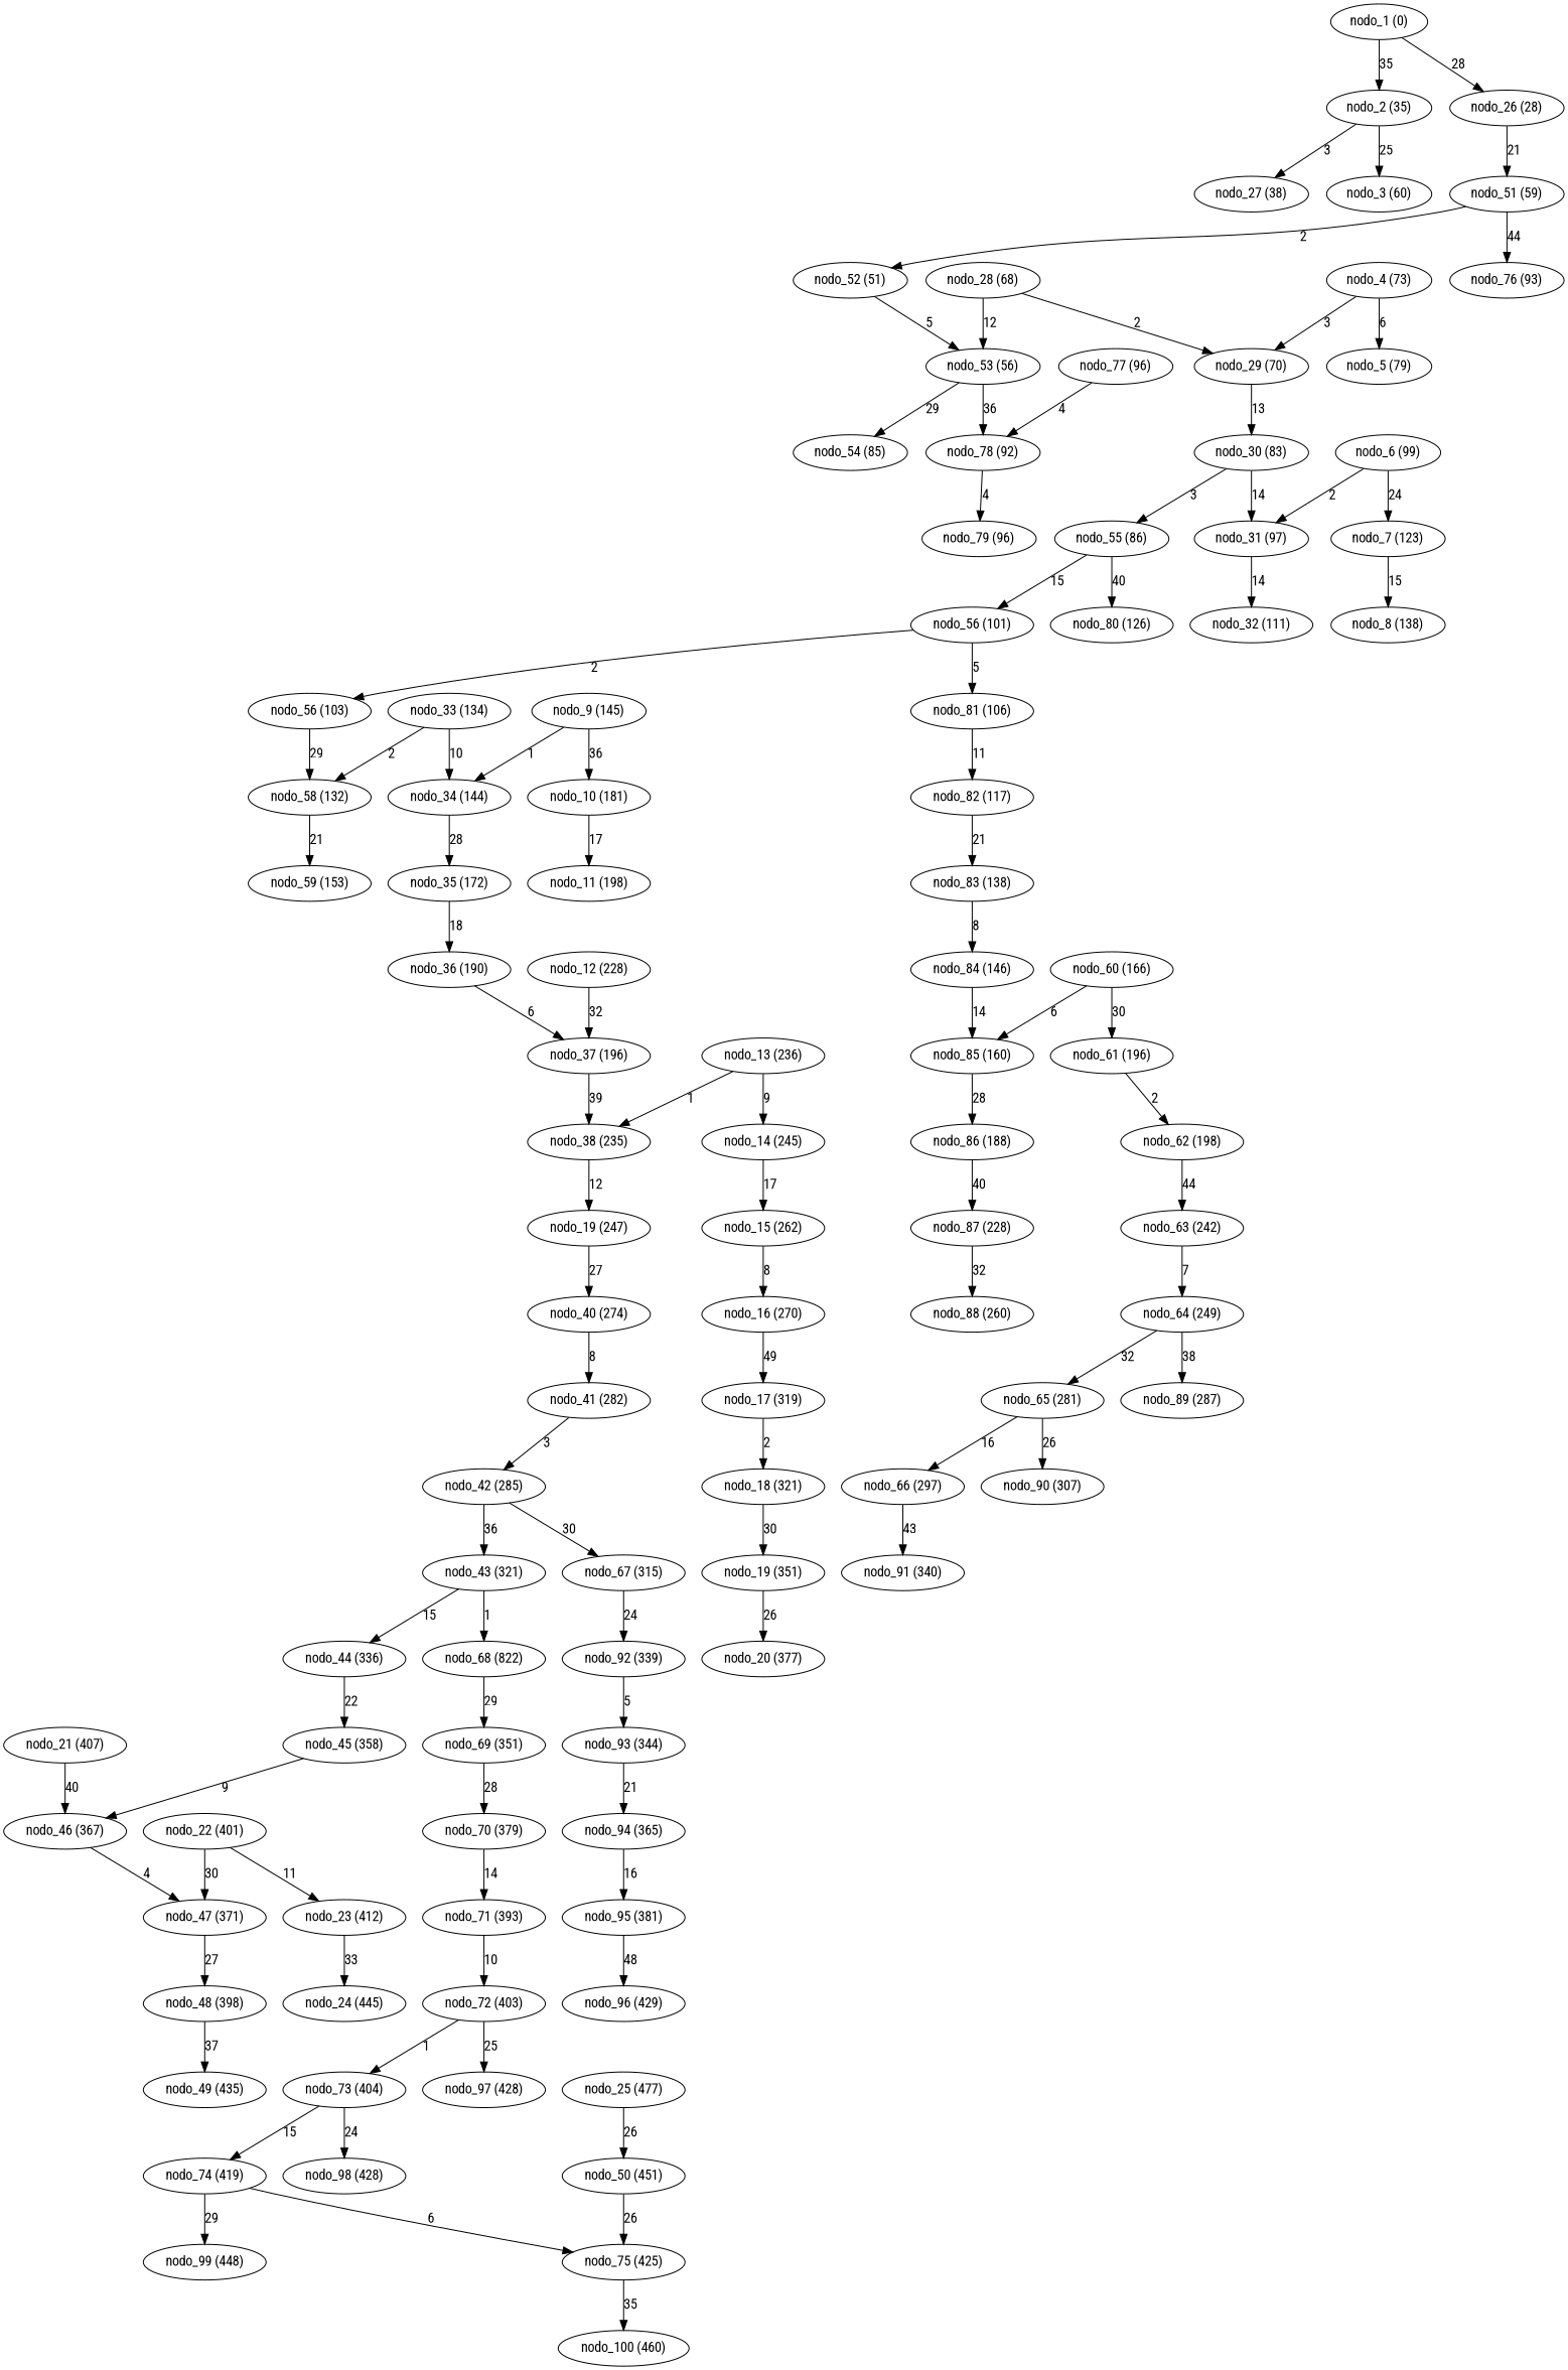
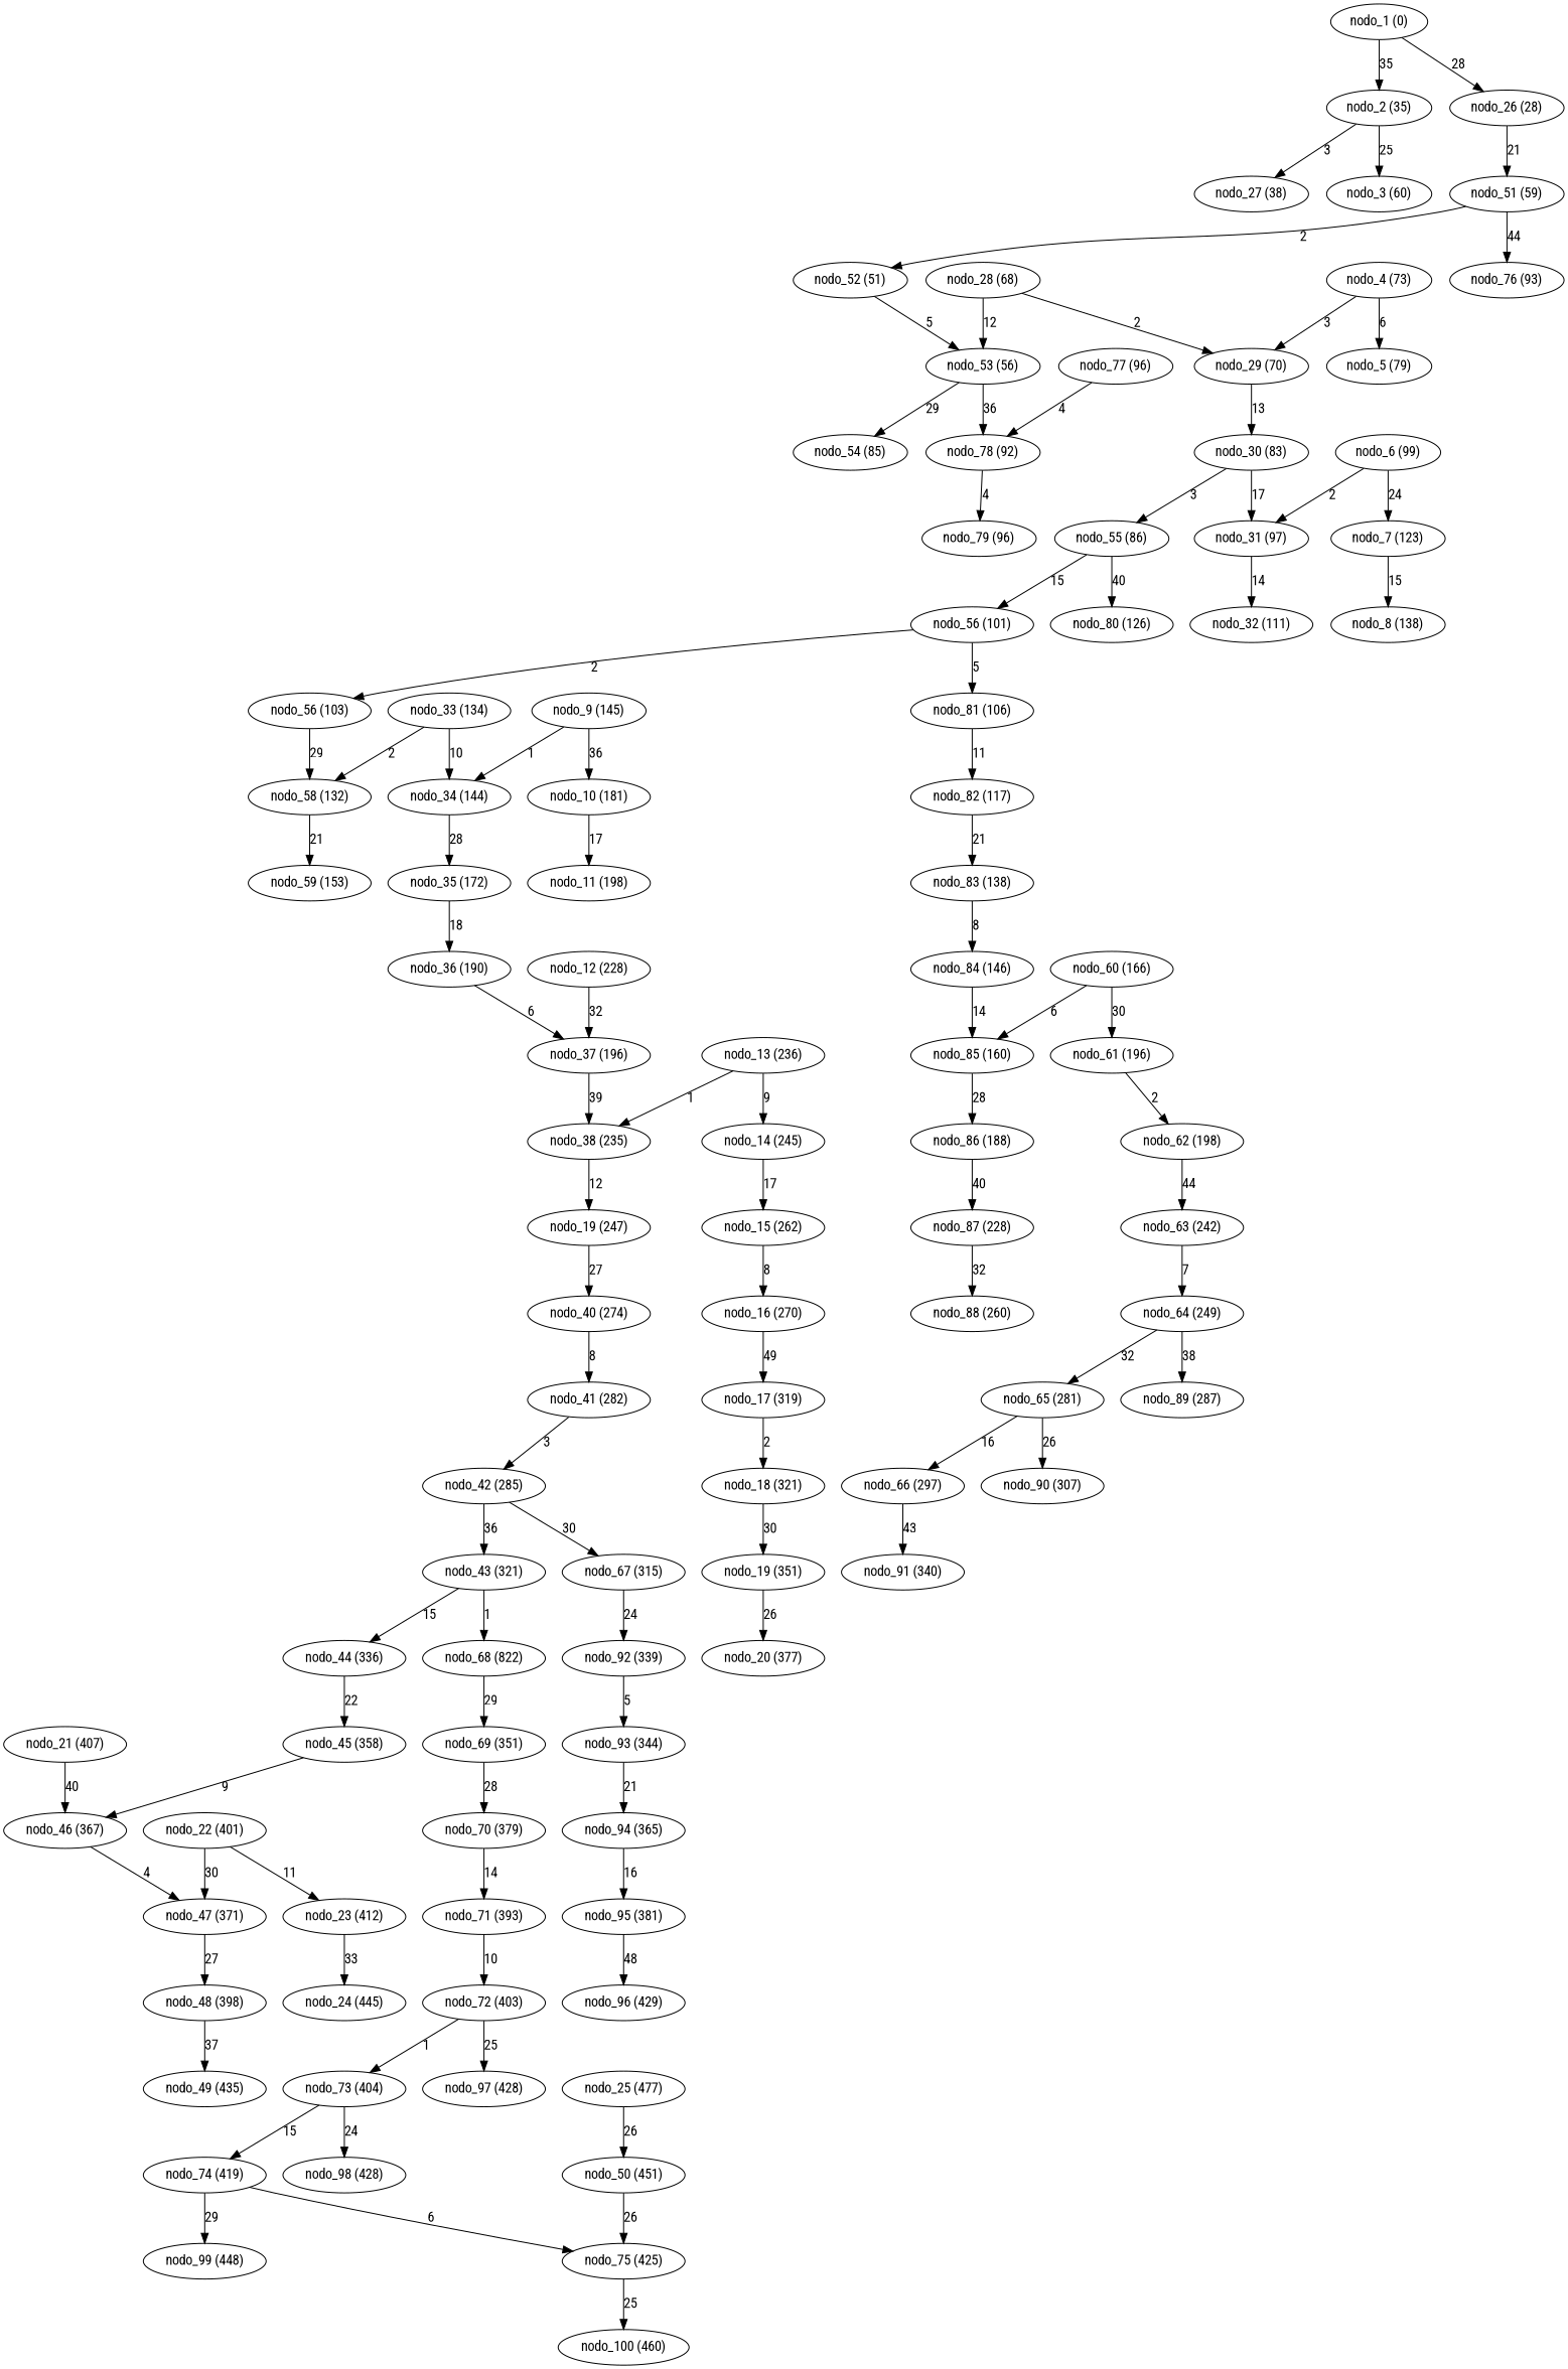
  digraph {
    fontname="Roboto Condensed"
    node [fontname="Roboto Condensed"]
    edge [fontname="Roboto Condensed" weight=2]
    "nodo_1 (0)"
    "nodo_2 (35)"
    "nodo_26 (28)"
    "nodo_3 (60)"
    "nodo_27 (38)"
    n6 [label="nodo_51 (59)"]
    "nodo_4 (73)"
    "nodo_5 (79)"
    "nodo_29 (70)"
    "nodo_30 (83)"
    "nodo_6 (99)"
    "nodo_7 (123)"
    "nodo_31 (97)"
    "nodo_8 (138)"
    "nodo_32 (111)"
    "nodo_9 (145)"
    "nodo_10 (181)"
    "nodo_34 (144)"
    "nodo_11 (198)"
    "nodo_35 (172)"
    "nodo_12 (228)"
    "nodo_37 (196)"
    "nodo_38 (235)"
    "nodo_13 (236)"
    "nodo_14 (245)"
    "nodo_15 (262)"
    n27 [label="nodo_19 (247)"]
    "nodo_16 (270)"
    "nodo_17 (319)"
    "nodo_18 (321)"
    "nodo_19 (351)"
    "nodo_20 (377)"
    "nodo_21 (407)"
    "nodo_46 (367)"
    "nodo_47 (371)"
    "nodo_22 (401)"
    "nodo_23 (412)"
    "nodo_24 (445)"
    "nodo_48 (398)"
    "nodo_25 (477)"
    "nodo_50 (451)"
    "nodo_75 (425)"
    "nodo_52 (51)"
    "nodo_76 (93)"
    "nodo_28 (68)"
    "nodo_53 (56)"
    "nodo_54 (85)"
    "nodo_78 (92)"
    "nodo_55 (86)"
    "nodo_56 (101)"
    "nodo_80 (126)"
    "nodo_33 (134)"
    "nodo_58 (132)"
    "nodo_59 (153)"
    "nodo_36 (190)"
    "nodo_40 (274)"
    "nodo_41 (282)"
    "nodo_42 (285)"
    "nodo_43 (321)"
    "nodo_67 (315)"
    "nodo_44 (336)"
    n62 [label="nodo_68 (822)"]
    "nodo_92 (339)"
    "nodo_45 (358)"
    "nodo_69 (351)"
    "nodo_49 (435)"
    "nodo_100 (460)"
    "nodo_79 (96)"
    n69 [label="nodo_56 (103)"]
    "nodo_81 (106)"
    "nodo_82 (117)"
    "nodo_60 (166)"
    "nodo_61 (196)"
    "nodo_85 (160)"
    "nodo_62 (198)"
    "nodo_86 (188)"
    "nodo_63 (242)"
    "nodo_64 (249)"
    "nodo_65 (281)"
    "nodo_89 (287)"
    "nodo_66 (297)"
    "nodo_90 (307)"
    "nodo_91 (340)"
    "nodo_93 (344)"
    "nodo_70 (379)"
    "nodo_71 (393)"
    "nodo_72 (403)"
    "nodo_73 (404)"
    "nodo_97 (428)"
    "nodo_74 (419)"
    "nodo_98 (428)"
    "nodo_99 (448)"
    "nodo_77 (96)"
    "nodo_83 (138)"
    "nodo_84 (146)"
    "nodo_87 (228)"
    "nodo_88 (260)"
    "nodo_94 (365)"
    "nodo_95 (381)"
    "nodo_96 (429)"
    "nodo_1 (0)" -> "nodo_2 (35)" [label=35 weight=35]
    "nodo_1 (0)" -> "nodo_26 (28)" [label=28 weight=28]
    "nodo_2 (35)" -> "nodo_3 (60)" [label=25 weight=25]
    "nodo_2 (35)" -> "nodo_27 (38)" [label=3 weight=3]
    "nodo_26 (28)" -> n6 [label=21 weight=21]
    n6 -> "nodo_52 (51)" [label=2]
    n6 -> "nodo_76 (93)" [label=44 weight=44]
    "nodo_4 (73)" -> "nodo_5 (79)" [label=6 weight=6]
    "nodo_4 (73)" -> "nodo_29 (70)" [label=3 weight=3]
    "nodo_29 (70)" -> "nodo_30 (83)" [label=13 weight=13]
-   "nodo_30 (83)" -> "nodo_31 (97)" [label=14 weight=14]
+   "nodo_30 (83)" -> "nodo_31 (97)" [label=17 weight=14]
    "nodo_30 (83)" -> "nodo_55 (86)" [label=3 weight=3]
    "nodo_6 (99)" -> "nodo_7 (123)" [label=24 weight=24]
    "nodo_6 (99)" -> "nodo_31 (97)" [label=2]
    "nodo_7 (123)" -> "nodo_8 (138)" [label=15 weight=15]
    "nodo_31 (97)" -> "nodo_32 (111)" [label=14 weight=14]
    "nodo_9 (145)" -> "nodo_10 (181)" [label=36 weight=36]
    "nodo_9 (145)" -> "nodo_34 (144)" [label=1 weight=1]
    "nodo_10 (181)" -> "nodo_11 (198)" [label=17 weight=17]
    "nodo_34 (144)" -> "nodo_35 (172)" [label=28 weight=28]
    "nodo_35 (172)" -> "nodo_36 (190)" [label=18 weight=18]
    "nodo_12 (228)" -> "nodo_37 (196)" [label=32 weight=32]
    "nodo_37 (196)" -> "nodo_38 (235)" [label=39 weight=39]
    "nodo_38 (235)" -> n27 [label=12 weight=12]
    "nodo_13 (236)" -> "nodo_38 (235)" [label=1 weight=1]
    "nodo_13 (236)" -> "nodo_14 (245)" [label=9 weight=9]
    "nodo_14 (245)" -> "nodo_15 (262)" [label=17 weight=17]
    "nodo_15 (262)" -> "nodo_16 (270)" [label=8 weight=8]
    n27 -> "nodo_40 (274)" [label=27 weight=27]
    "nodo_16 (270)" -> "nodo_17 (319)" [label=49 weight=49]
    "nodo_17 (319)" -> "nodo_18 (321)" [label=2]
    "nodo_18 (321)" -> "nodo_19 (351)" [label=30 weight=30]
    "nodo_19 (351)" -> "nodo_20 (377)" [label=26 weight=26]
    "nodo_21 (407)" -> "nodo_46 (367)" [label=40 weight=40]
    "nodo_46 (367)" -> "nodo_47 (371)" [label=4 weight=4]
    "nodo_47 (371)" -> "nodo_48 (398)" [label=27 weight=27]
    "nodo_22 (401)" -> "nodo_47 (371)" [label=30 weight=30]
    "nodo_22 (401)" -> "nodo_23 (412)" [label=11 weight=11]
    "nodo_23 (412)" -> "nodo_24 (445)" [label=33 weight=33]
    "nodo_48 (398)" -> "nodo_49 (435)" [label=37 weight=37]
    "nodo_25 (477)" -> "nodo_50 (451)" [label=26 weight=26]
    "nodo_50 (451)" -> "nodo_75 (425)" [label=26 weight=26]
-   "nodo_75 (425)" -> "nodo_100 (460)" [label=35 weight=35]
+   "nodo_75 (425)" -> "nodo_100 (460)" [label=25 weight=35]
    "nodo_52 (51)" -> "nodo_53 (56)" [label=5 weight=5]
    "nodo_28 (68)" -> "nodo_29 (70)" [label=2]
    "nodo_28 (68)" -> "nodo_53 (56)" [label=12 weight=12]
    "nodo_53 (56)" -> "nodo_54 (85)" [label=29 weight=29]
    "nodo_53 (56)" -> "nodo_78 (92)" [label=36 weight=36]
    "nodo_78 (92)" -> "nodo_79 (96)" [label=4 weight=4]
    "nodo_55 (86)" -> "nodo_56 (101)" [label=15 weight=15]
    "nodo_55 (86)" -> "nodo_80 (126)" [label=40 weight=40]
    "nodo_56 (101)" -> n69 [label=2]
    "nodo_56 (101)" -> "nodo_81 (106)" [label=5 weight=5]
    "nodo_33 (134)" -> "nodo_34 (144)" [label=10 weight=10]
    "nodo_33 (134)" -> "nodo_58 (132)" [label=2]
    "nodo_58 (132)" -> "nodo_59 (153)" [label=21 weight=21]
    "nodo_36 (190)" -> "nodo_37 (196)" [label=6 weight=6]
    "nodo_40 (274)" -> "nodo_41 (282)" [label=8 weight=8]
    "nodo_41 (282)" -> "nodo_42 (285)" [label=3 weight=3]
    "nodo_42 (285)" -> "nodo_43 (321)" [label=36 weight=36]
    "nodo_42 (285)" -> "nodo_67 (315)" [label=30 weight=30]
    "nodo_43 (321)" -> "nodo_44 (336)" [label=15 weight=15]
    "nodo_43 (321)" -> n62 [label=1 weight=1]
    "nodo_67 (315)" -> "nodo_92 (339)" [label=24 weight=24]
    "nodo_44 (336)" -> "nodo_45 (358)" [label=22 weight=22]
    n62 -> "nodo_69 (351)" [label=29 weight=29]
    "nodo_92 (339)" -> "nodo_93 (344)" [label=5 weight=5]
    "nodo_45 (358)" -> "nodo_46 (367)" [label=9 weight=9]
    "nodo_69 (351)" -> "nodo_70 (379)" [label=28 weight=28]
    n69 -> "nodo_58 (132)" [label=29 weight=29]
    "nodo_81 (106)" -> "nodo_82 (117)" [label=11 weight=11]
    "nodo_82 (117)" -> "nodo_83 (138)" [label=21 weight=21]
    "nodo_60 (166)" -> "nodo_61 (196)" [label=30 weight=30]
    "nodo_60 (166)" -> "nodo_85 (160)" [label=6 weight=6]
    "nodo_61 (196)" -> "nodo_62 (198)" [label=2]
    "nodo_85 (160)" -> "nodo_86 (188)" [label=28 weight=28]
    "nodo_62 (198)" -> "nodo_63 (242)" [label=44 weight=44]
    "nodo_86 (188)" -> "nodo_87 (228)" [label=40 weight=40]
    "nodo_63 (242)" -> "nodo_64 (249)" [label=7 weight=7]
    "nodo_64 (249)" -> "nodo_65 (281)" [label=32 weight=32]
    "nodo_64 (249)" -> "nodo_89 (287)" [label=38 weight=38]
    "nodo_65 (281)" -> "nodo_66 (297)" [label=16 weight=16]
    "nodo_65 (281)" -> "nodo_90 (307)" [label=26 weight=26]
    "nodo_66 (297)" -> "nodo_91 (340)" [label=43 weight=43]
    "nodo_93 (344)" -> "nodo_94 (365)" [label=21 weight=21]
    "nodo_70 (379)" -> "nodo_71 (393)" [label=14 weight=14]
    "nodo_71 (393)" -> "nodo_72 (403)" [label=10 weight=10]
    "nodo_72 (403)" -> "nodo_73 (404)" [label=1 weight=1]
    "nodo_72 (403)" -> "nodo_97 (428)" [label=25 weight=25]
    "nodo_73 (404)" -> "nodo_74 (419)" [label=15 weight=15]
    "nodo_73 (404)" -> "nodo_98 (428)" [label=24 weight=24]
    "nodo_74 (419)" -> "nodo_75 (425)" [label=6 weight=6]
    "nodo_74 (419)" -> "nodo_99 (448)" [label=29 weight=29]
    "nodo_77 (96)" -> "nodo_78 (92)" [label=4 weight=4]
    "nodo_83 (138)" -> "nodo_84 (146)" [label=8 weight=8]
    "nodo_84 (146)" -> "nodo_85 (160)" [label=14 weight=14]
    "nodo_87 (228)" -> "nodo_88 (260)" [label=32 weight=32]
    "nodo_94 (365)" -> "nodo_95 (381)" [label=16 weight=16]
    "nodo_95 (381)" -> "nodo_96 (429)" [label=48 weight=48]
  }
